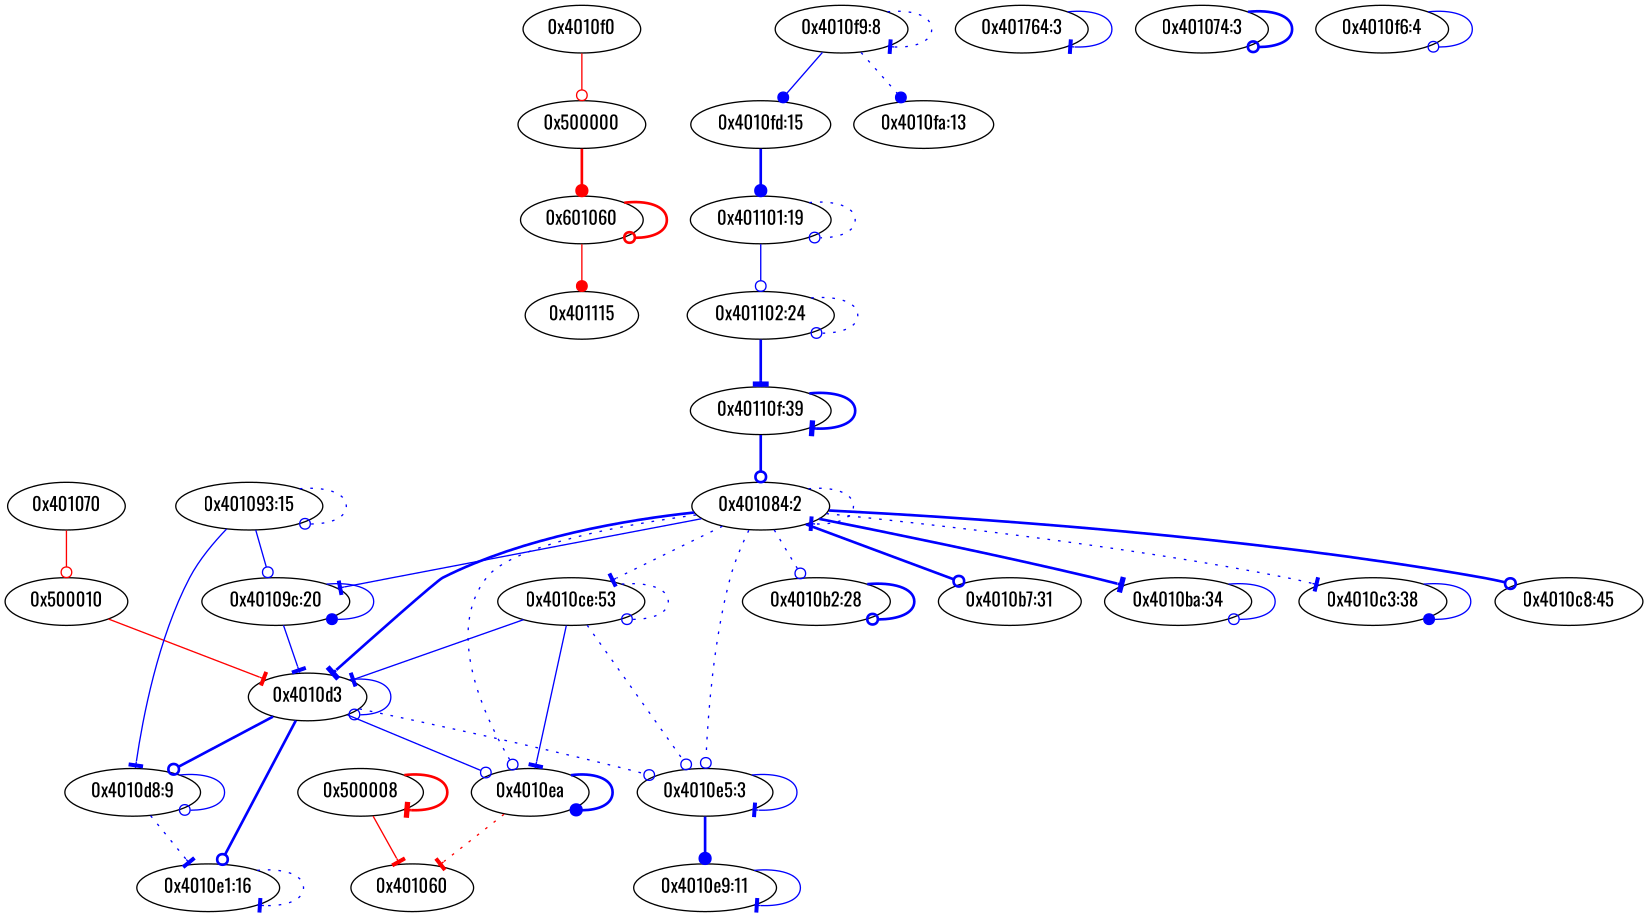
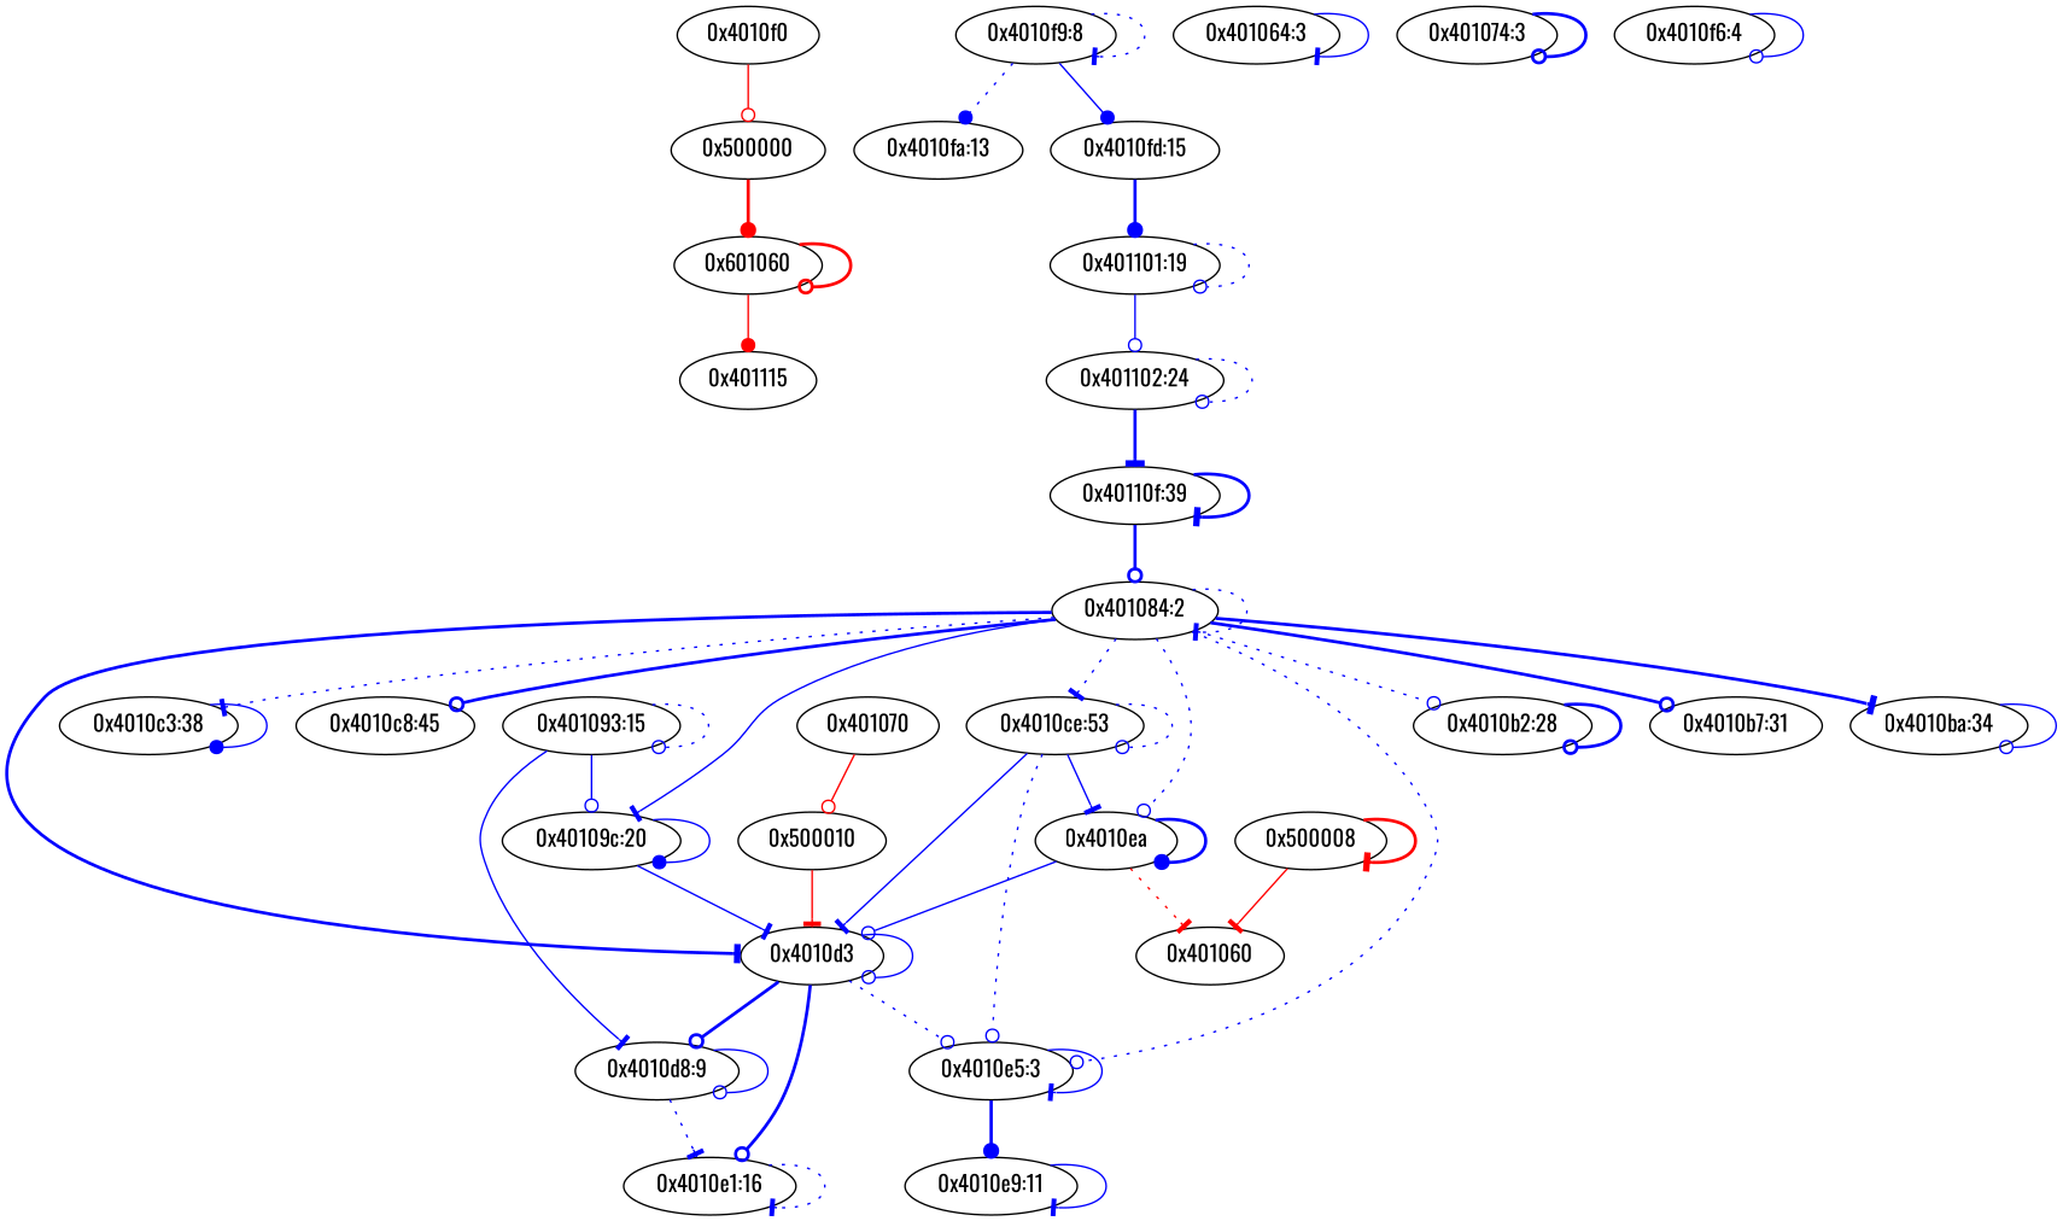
  digraph {
    fontname=Oswald
    node [fontname=Oswald]
    edge [arrowhead=odot color=blue fontname=Oswald style=solid type=data]
    n1 [label="0x4010f0"]
    n2 [label="0x500000"]
    n3 [label="0x601060"]
    n4 [label="0x401115"]
    n5 [label="0x401070"]
    n6 [label="0x500010"]
    n7 [label="0x4010d3"]
    n8 [label="0x4010ea"]
    n9 [label="0x4010e5:3"]
    n10 [label="0x4010d8:9"]
    n11 [label="0x4010e1:16"]
    n12 [label="0x401060"]
    n13 [label="0x4010e9:11"]
    n14 [label="0x500008"]
-   n15 [label="0x401764:3"]
+   n15 [label="0x401064:3"]
    n16 [label="0x401074:3"]
    n17 [label="0x401084:2"]
    n18 [label="0x40109c:20"]
    n19 [label="0x4010b2:28"]
    n20 [label="0x4010b7:31"]
    n21 [label="0x4010ba:34"]
    n22 [label="0x4010c3:38"]
    n23 [label="0x4010c8:45"]
    n24 [label="0x4010ce:53"]
    n25 [label="0x401093:15"]
    n26 [label="0x4010f6:4"]
    n27 [label="0x4010f9:8"]
    n28 [label="0x4010fa:13"]
    n29 [label="0x4010fd:15"]
    n30 [label="0x401101:19"]
    n31 [label="0x401102:24"]
    n32 [label="0x40110f:39"]
    n1 -> n2 [color=red type=control]
    n2 -> n3 [arrowhead=dot color=red style=bold type=control]
    n3 -> n3 [color=red style=bold type=control]
    n3 -> n4 [arrowhead=dot color=red type=control]
    n5 -> n6 [color=red type=control]
    n6 -> n7 [arrowhead=tee color=red type=control]
    n7 -> n7
-   n7 -> n8
+   n8 -> n7
    n7 -> n9 [style=dotted]
    n7 -> n10 [style=bold]
    n7 -> n11 [style=bold]
    n8 -> n8 [arrowhead=dot style=bold]
    n8 -> n12 [arrowhead=tee color=red style=dotted type=control]
    n9 -> n9 [arrowhead=tee]
    n9 -> n13 [arrowhead=dot style=bold]
    n10 -> n10
    n10 -> n11 [arrowhead=tee style=dotted]
    n11 -> n11 [arrowhead=tee style=dotted]
    n13 -> n13 [arrowhead=tee]
    n14 -> n12 [arrowhead=tee color=red type=control]
    n14 -> n14 [arrowhead=tee color=red style=bold type=control]
    n15 -> n15 [arrowhead=tee]
    n16 -> n16 [style=bold]
    n17 -> n7 [arrowhead=tee style=bold]
    n17 -> n8 [style=dotted]
    n17 -> n9 [style=dotted]
    n17 -> n17 [arrowhead=tee style=dotted]
    n17 -> n18 [arrowhead=tee]
    n17 -> n19 [style=dotted]
    n17 -> n20 [style=bold]
    n17 -> n21 [arrowhead=tee style=bold]
    n17 -> n22 [arrowhead=tee style=dotted]
    n17 -> n23 [style=bold]
    n17 -> n24 [arrowhead=tee style=dotted]
    n18 -> n7 [arrowhead=tee]
    n18 -> n18 [arrowhead=dot]
    n19 -> n19 [style=bold]
    n21 -> n21
    n22 -> n22 [arrowhead=dot]
    n24 -> n7 [arrowhead=tee]
    n24 -> n8 [arrowhead=tee]
    n24 -> n9 [style=dotted]
    n24 -> n24 [style=dotted]
    n25 -> n10 [arrowhead=tee]
    n25 -> n18
    n25 -> n25 [style=dotted]
    n26 -> n26
    n27 -> n27 [arrowhead=tee style=dotted]
    n27 -> n28 [arrowhead=dot style=dotted]
    n27 -> n29 [arrowhead=dot]
    n29 -> n30 [arrowhead=dot style=bold]
    n30 -> n30 [style=dotted]
    n30 -> n31
    n31 -> n31 [style=dotted]
    n31 -> n32 [arrowhead=tee style=bold]
    n32 -> n17 [style=bold]
    n32 -> n32 [arrowhead=tee style=bold]
  }
